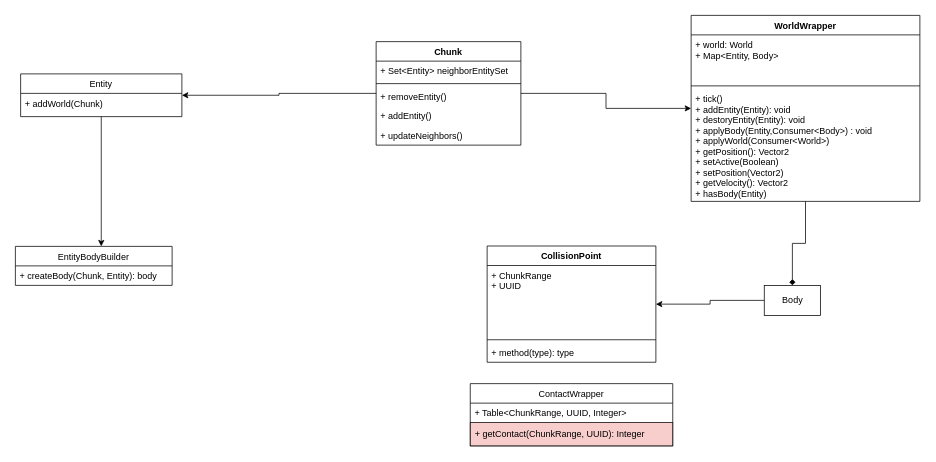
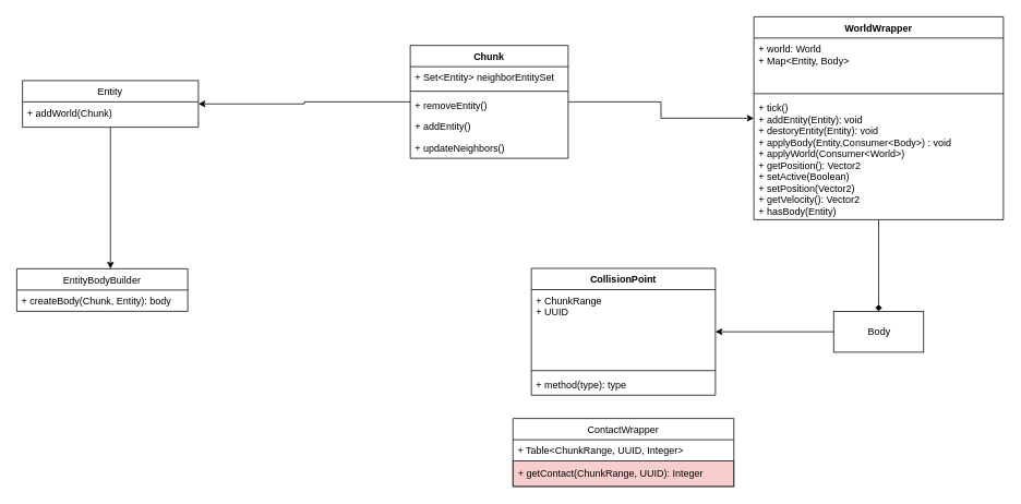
  <mxCell id="0" />
  <mxCell id="1" parent="0" />
  <mxCell id="2" style="edgeStyle=orthogonalEdgeStyle;rounded=0;orthogonalLoop=1;jettySize=auto;html=1;" edge="1" parent="1" source="3" target="20"><mxGeometry relative="1" as="geometry"><mxPoint x="857" y="405" as="targetPoint" /></mxGeometry></mxCell>
- <mxCell id="3" value="Body&lt;br&gt;" style="html=1;" vertex="1" parent="1"><mxGeometry x="1018.5" y="380" width="75" height="40" as="geometry" /></mxCell>
+ <mxCell id="3" value="Body&lt;br&gt;" style="html=1;" vertex="1" parent="1"><mxGeometry x="1018.5" y="380" width="110" height="50" as="geometry" /></mxCell>
  <mxCell id="4" style="edgeStyle=orthogonalEdgeStyle;rounded=0;orthogonalLoop=1;jettySize=auto;html=1;" edge="1" parent="1" source="14" target="10"><mxGeometry relative="1" as="geometry"><mxPoint x="645" y="65" as="sourcePoint" /></mxGeometry></mxCell>
  <mxCell id="5" style="edgeStyle=orthogonalEdgeStyle;rounded=0;orthogonalLoop=1;jettySize=auto;html=1;" edge="1" parent="1" source="14" target="7"><mxGeometry relative="1" as="geometry"><mxPoint x="505" y="65" as="sourcePoint" /></mxGeometry></mxCell>
  <mxCell id="6" style="edgeStyle=orthogonalEdgeStyle;rounded=0;orthogonalLoop=1;jettySize=auto;html=1;" edge="1" parent="1" source="7" target="24"><mxGeometry relative="1" as="geometry"><Array as="points"><mxPoint x="131" y="373" /></Array></mxGeometry></mxCell>
  <mxCell id="7" value="Entity" style="swimlane;fontStyle=0;childLayout=stackLayout;horizontal=1;startSize=26;fillColor=none;horizontalStack=0;resizeParent=1;resizeParentMax=0;resizeLast=0;collapsible=1;marginBottom=0;" vertex="1" parent="1"><mxGeometry x="27" y="98" width="215" height="57" as="geometry" /></mxCell>
  <mxCell id="8" value="+ addWorld(Chunk)" style="text;strokeColor=none;fillColor=none;align=left;verticalAlign=top;spacingLeft=4;spacingRight=4;overflow=hidden;rotatable=0;points=[[0,0.5],[1,0.5]];portConstraint=eastwest;" vertex="1" parent="7"><mxGeometry y="26" width="215" height="31" as="geometry" /></mxCell>
  <mxCell id="9" style="edgeStyle=orthogonalEdgeStyle;rounded=0;orthogonalLoop=1;jettySize=auto;html=1;endArrow=diamond;" edge="1" parent="1" source="10" target="3"><mxGeometry relative="1" as="geometry" /></mxCell>
  <mxCell id="10" value="WorldWrapper" style="swimlane;fontStyle=1;align=center;verticalAlign=top;childLayout=stackLayout;horizontal=1;startSize=26;horizontalStack=0;resizeParent=1;resizeParentMax=0;resizeLast=0;collapsible=1;marginBottom=0;" vertex="1" parent="1"><mxGeometry x="921" y="20" width="305" height="248" as="geometry" /></mxCell>
  <mxCell id="11" value="+ world: World&#10;+ Map&lt;Entity, Body&gt;" style="text;strokeColor=none;fillColor=none;align=left;verticalAlign=top;spacingLeft=4;spacingRight=4;overflow=hidden;rotatable=0;points=[[0,0.5],[1,0.5]];portConstraint=eastwest;" vertex="1" parent="10"><mxGeometry y="26" width="305" height="64" as="geometry" /></mxCell>
  <mxCell id="12" value="" style="line;strokeWidth=1;fillColor=none;align=left;verticalAlign=middle;spacingTop=-1;spacingLeft=3;spacingRight=3;rotatable=0;labelPosition=right;points=[];portConstraint=eastwest;" vertex="1" parent="10"><mxGeometry y="90" width="305" height="8" as="geometry" /></mxCell>
  <mxCell id="13" value="+ tick()&#10;+ addEntity(Entity): void&#10;+ destoryEntity(Entity): void&#10;+ applyBody(Entity,Consumer&lt;Body&gt;) : void&#10;+ applyWorld(Consumer&lt;World&gt;)&#10;+ getPosition(): Vector2&#10;+ setActive(Boolean)&#10;+ setPosition(Vector2)&#10;+ getVelocity(): Vector2&#10;+ hasBody(Entity)" style="text;strokeColor=none;fillColor=none;align=left;verticalAlign=top;spacingLeft=4;spacingRight=4;overflow=hidden;rotatable=0;points=[[0,0.5],[1,0.5]];portConstraint=eastwest;" vertex="1" parent="10"><mxGeometry y="98" width="305" height="150" as="geometry" /></mxCell>
  <mxCell id="14" value="Chunk" style="swimlane;fontStyle=1;align=center;verticalAlign=top;childLayout=stackLayout;horizontal=1;startSize=26;horizontalStack=0;resizeParent=1;resizeParentMax=0;resizeLast=0;collapsible=1;marginBottom=0;" vertex="1" parent="1"><mxGeometry x="501" y="55" width="193" height="138" as="geometry" /></mxCell>
  <mxCell id="15" value="+ Set&lt;Entity&gt; neighborEntitySet" style="text;strokeColor=none;fillColor=none;align=left;verticalAlign=top;spacingLeft=4;spacingRight=4;overflow=hidden;rotatable=0;points=[[0,0.5],[1,0.5]];portConstraint=eastwest;" vertex="1" parent="14"><mxGeometry y="26" width="193" height="26" as="geometry" /></mxCell>
  <mxCell id="16" value="" style="line;strokeWidth=1;fillColor=none;align=left;verticalAlign=middle;spacingTop=-1;spacingLeft=3;spacingRight=3;rotatable=0;labelPosition=right;points=[];portConstraint=eastwest;" vertex="1" parent="14"><mxGeometry y="52" width="193" height="8" as="geometry" /></mxCell>
  <mxCell id="17" value="+ removeEntity()" style="text;strokeColor=none;fillColor=none;align=left;verticalAlign=top;spacingLeft=4;spacingRight=4;overflow=hidden;rotatable=0;points=[[0,0.5],[1,0.5]];portConstraint=eastwest;" vertex="1" parent="14"><mxGeometry y="60" width="193" height="26" as="geometry" /></mxCell>
  <mxCell id="18" value="+ addEntity()" style="text;strokeColor=none;fillColor=none;align=left;verticalAlign=top;spacingLeft=4;spacingRight=4;overflow=hidden;rotatable=0;points=[[0,0.5],[1,0.5]];portConstraint=eastwest;" vertex="1" parent="14"><mxGeometry y="86" width="193" height="26" as="geometry" /></mxCell>
  <mxCell id="19" value="+ updateNeighbors()" style="text;strokeColor=none;fillColor=none;align=left;verticalAlign=top;spacingLeft=4;spacingRight=4;overflow=hidden;rotatable=0;points=[[0,0.5],[1,0.5]];portConstraint=eastwest;" vertex="1" parent="14"><mxGeometry y="112" width="193" height="26" as="geometry" /></mxCell>
  <mxCell id="20" value="CollisionPoint" style="swimlane;fontStyle=1;align=center;verticalAlign=top;childLayout=stackLayout;horizontal=1;startSize=26;horizontalStack=0;resizeParent=1;resizeParentMax=0;resizeLast=0;collapsible=1;marginBottom=0;" vertex="1" parent="1"><mxGeometry x="649" y="327.5" width="225" height="155" as="geometry"><mxRectangle x="511" y="356" width="108" height="26" as="alternateBounds" /></mxGeometry></mxCell>
  <mxCell id="21" value="+ ChunkRange&#10;+ UUID" style="text;strokeColor=none;fillColor=none;align=left;verticalAlign=top;spacingLeft=4;spacingRight=4;overflow=hidden;rotatable=0;points=[[0,0.5],[1,0.5]];portConstraint=eastwest;" vertex="1" parent="20"><mxGeometry y="26" width="225" height="95" as="geometry" /></mxCell>
  <mxCell id="22" value="" style="line;strokeWidth=1;fillColor=none;align=left;verticalAlign=middle;spacingTop=-1;spacingLeft=3;spacingRight=3;rotatable=0;labelPosition=right;points=[];portConstraint=eastwest;" vertex="1" parent="20"><mxGeometry y="121" width="225" height="8" as="geometry" /></mxCell>
  <mxCell id="23" value="+ method(type): type" style="text;strokeColor=none;fillColor=none;align=left;verticalAlign=top;spacingLeft=4;spacingRight=4;overflow=hidden;rotatable=0;points=[[0,0.5],[1,0.5]];portConstraint=eastwest;" vertex="1" parent="20"><mxGeometry y="129" width="225" height="26" as="geometry" /></mxCell>
  <mxCell id="24" value="EntityBodyBuilder" style="swimlane;fontStyle=0;childLayout=stackLayout;horizontal=1;startSize=26;fillColor=none;horizontalStack=0;resizeParent=1;resizeParentMax=0;resizeLast=0;collapsible=1;marginBottom=0;" vertex="1" parent="1"><mxGeometry x="20" y="328" width="209" height="52" as="geometry" /></mxCell>
  <mxCell id="25" value="+ createBody(Chunk, Entity): body" style="text;strokeColor=none;fillColor=none;align=left;verticalAlign=top;spacingLeft=4;spacingRight=4;overflow=hidden;rotatable=0;points=[[0,0.5],[1,0.5]];portConstraint=eastwest;" vertex="1" parent="24"><mxGeometry y="26" width="209" height="26" as="geometry" /></mxCell>
  <mxCell id="26" value="ContactWrapper" style="swimlane;fontStyle=0;childLayout=stackLayout;horizontal=1;startSize=26;fillColor=none;horizontalStack=0;resizeParent=1;resizeParentMax=0;resizeLast=0;collapsible=1;marginBottom=0;" vertex="1" parent="1"><mxGeometry x="626.5" y="511" width="270" height="83" as="geometry" /></mxCell>
  <mxCell id="27" value="+ Table&lt;ChunkRange, UUID, Integer&gt;" style="text;strokeColor=none;fillColor=none;align=left;verticalAlign=top;spacingLeft=4;spacingRight=4;overflow=hidden;rotatable=0;points=[[0,0.5],[1,0.5]];portConstraint=eastwest;" vertex="1" parent="26"><mxGeometry y="26" width="270" height="26" as="geometry" /></mxCell>
  <mxCell id="28" value="+ getContact(ChunkRange, UUID): Integer" style="rounded=0;whiteSpace=wrap;html=1;align=left;spacingLeft=4;fillColor=#f8cecc;" vertex="1" parent="26"><mxGeometry y="52" width="270" height="31" as="geometry" /></mxCell>
